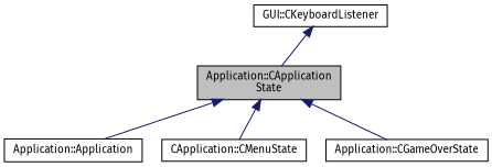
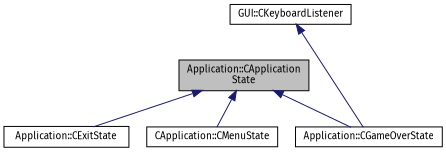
  digraph {
    fontname="Fira Sans"
    rankdir=TB
    node [color=black fillcolor=white fontname="Fira Sans" fontsize=10 shape=record style=filled]
    edge [color=midnightblue dir=back fontname="Fira Sans" fontsize=10 labelfontname=FreeSans labelfontsize=10 style=solid]
    n1 [fillcolor=grey75 fontcolor=black height=0.2 label="Application::CApplication\lState" width=0.4]
-   n2 [height=0.2 label="Application::Application" width=0.4]
+   n2 [height=0.2 label="Application::CExitState" width=0.4]
    n3 [height=0.2 label="Application::CGameOverState" width=0.4]
    n4 [height=0.2 label="CApplication::CMenuState" width=0.4]
    n5 [height=0.2 label="GUI::CKeyboardListener" width=0.4]
    n1 -> n2
    n1 -> n3
    n1 -> n4
-   n5 -> n1
+   n5 -> n3
  }
